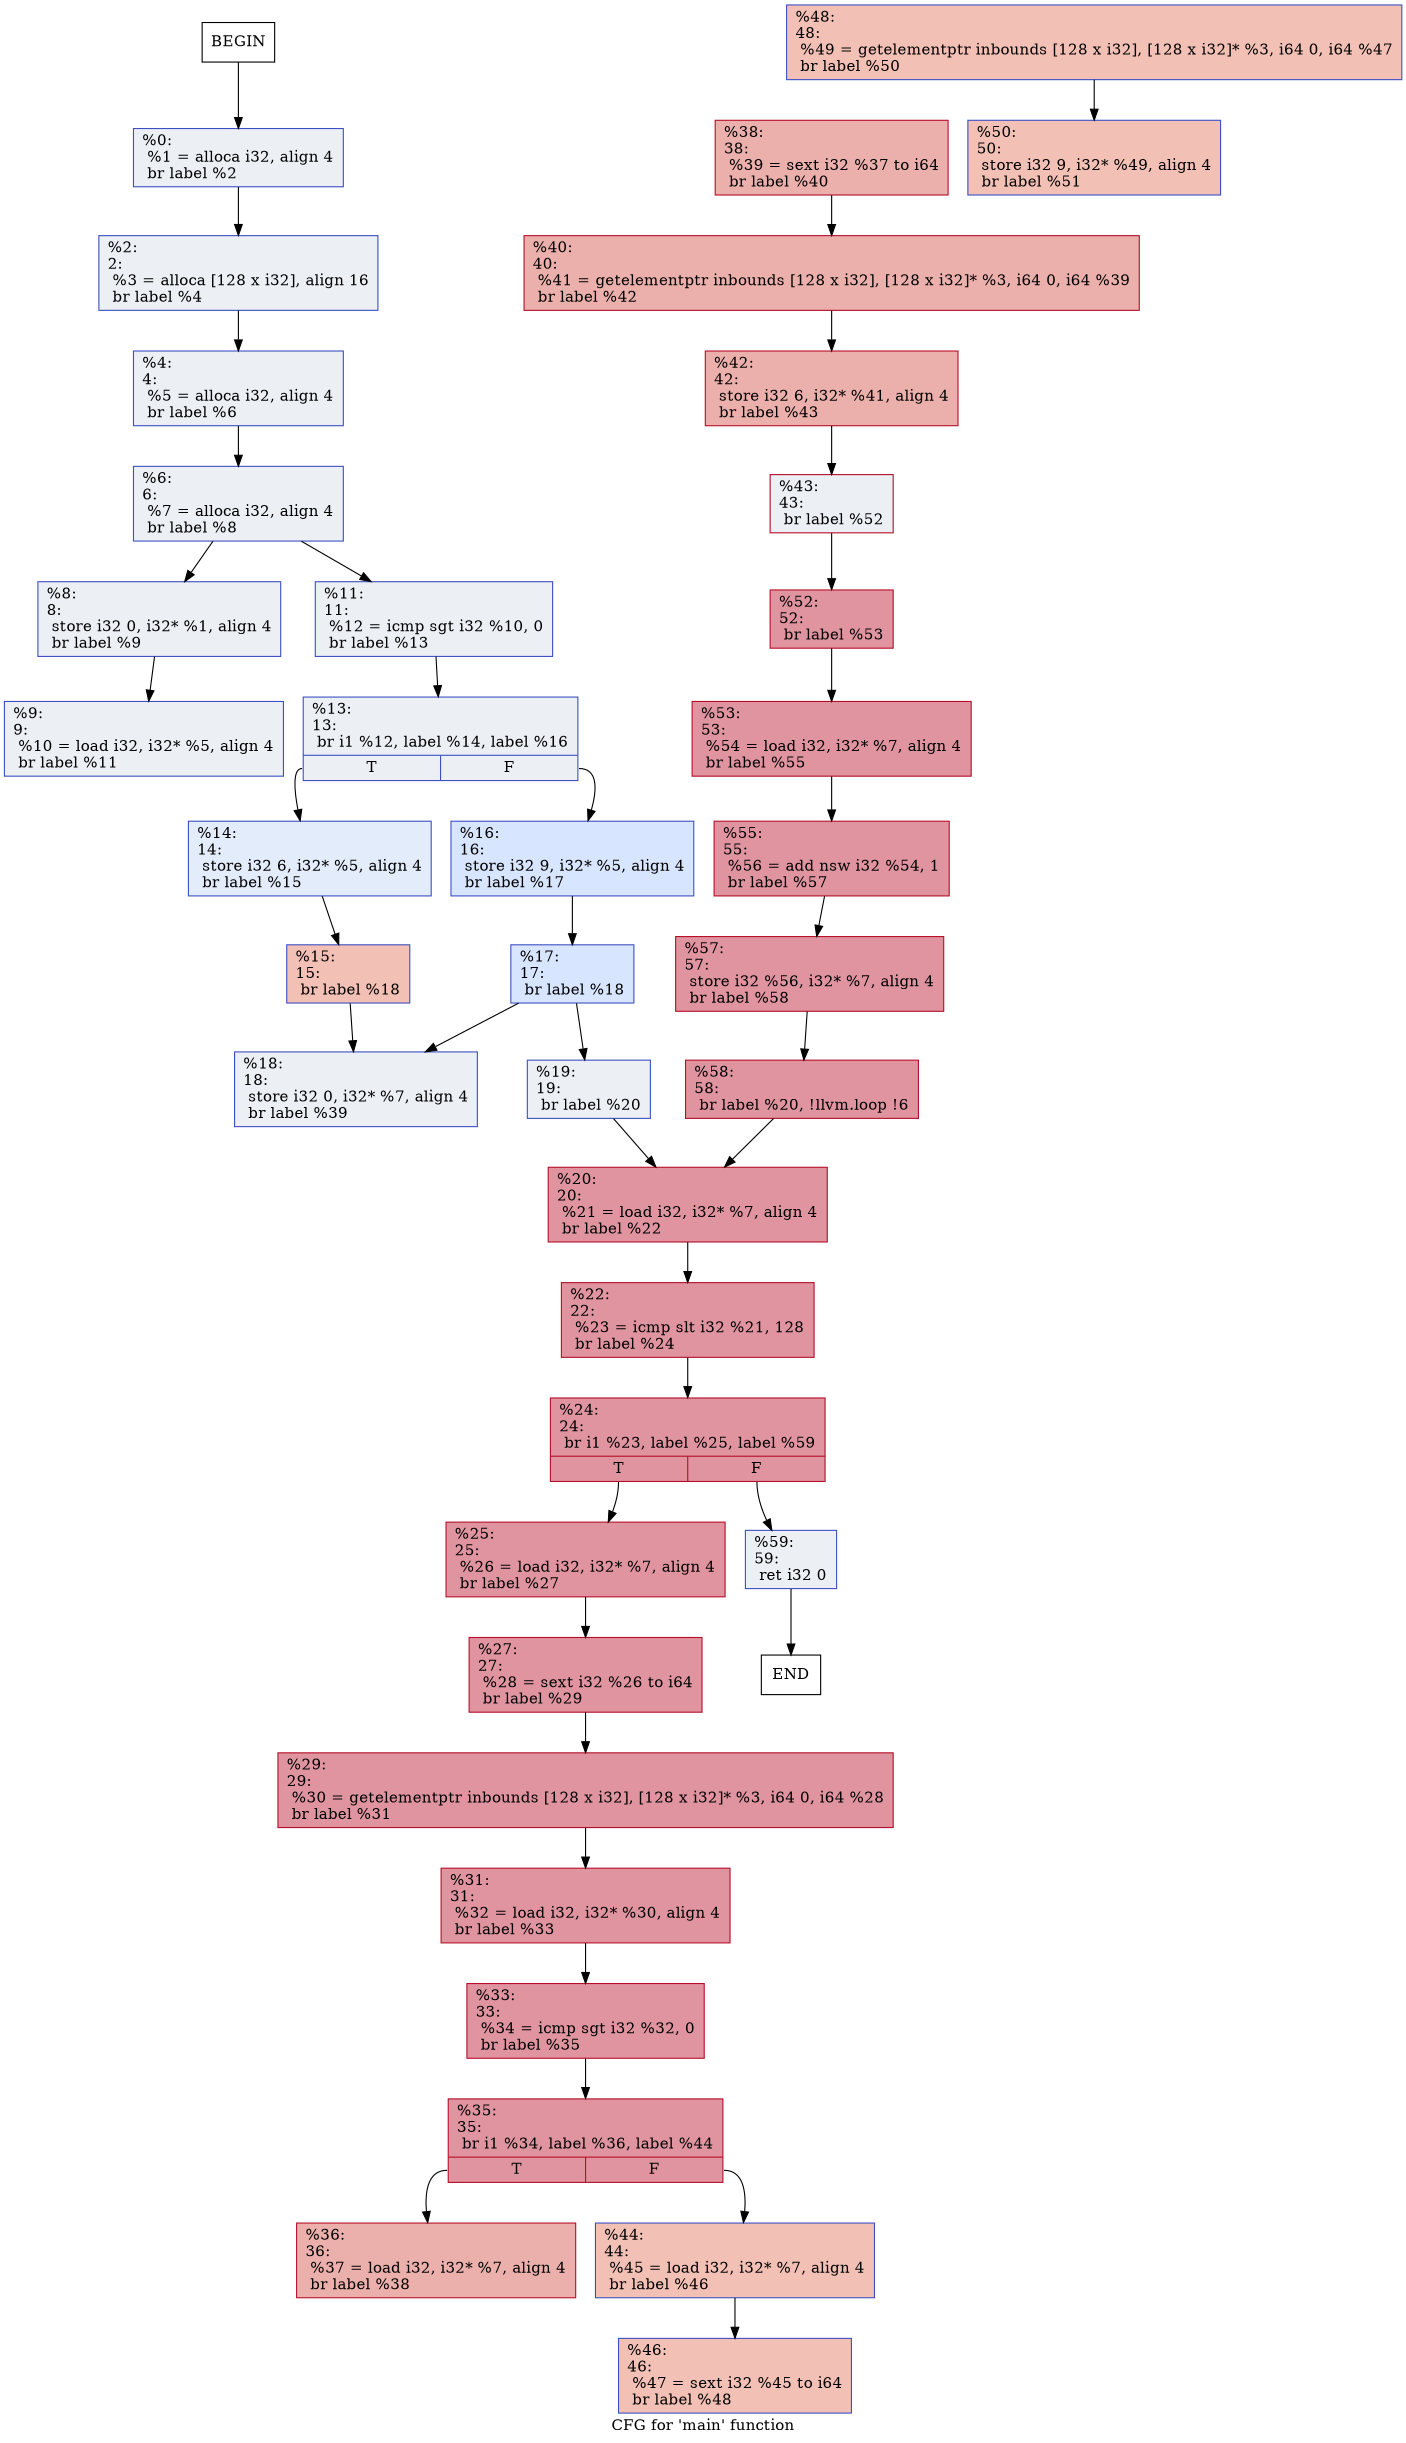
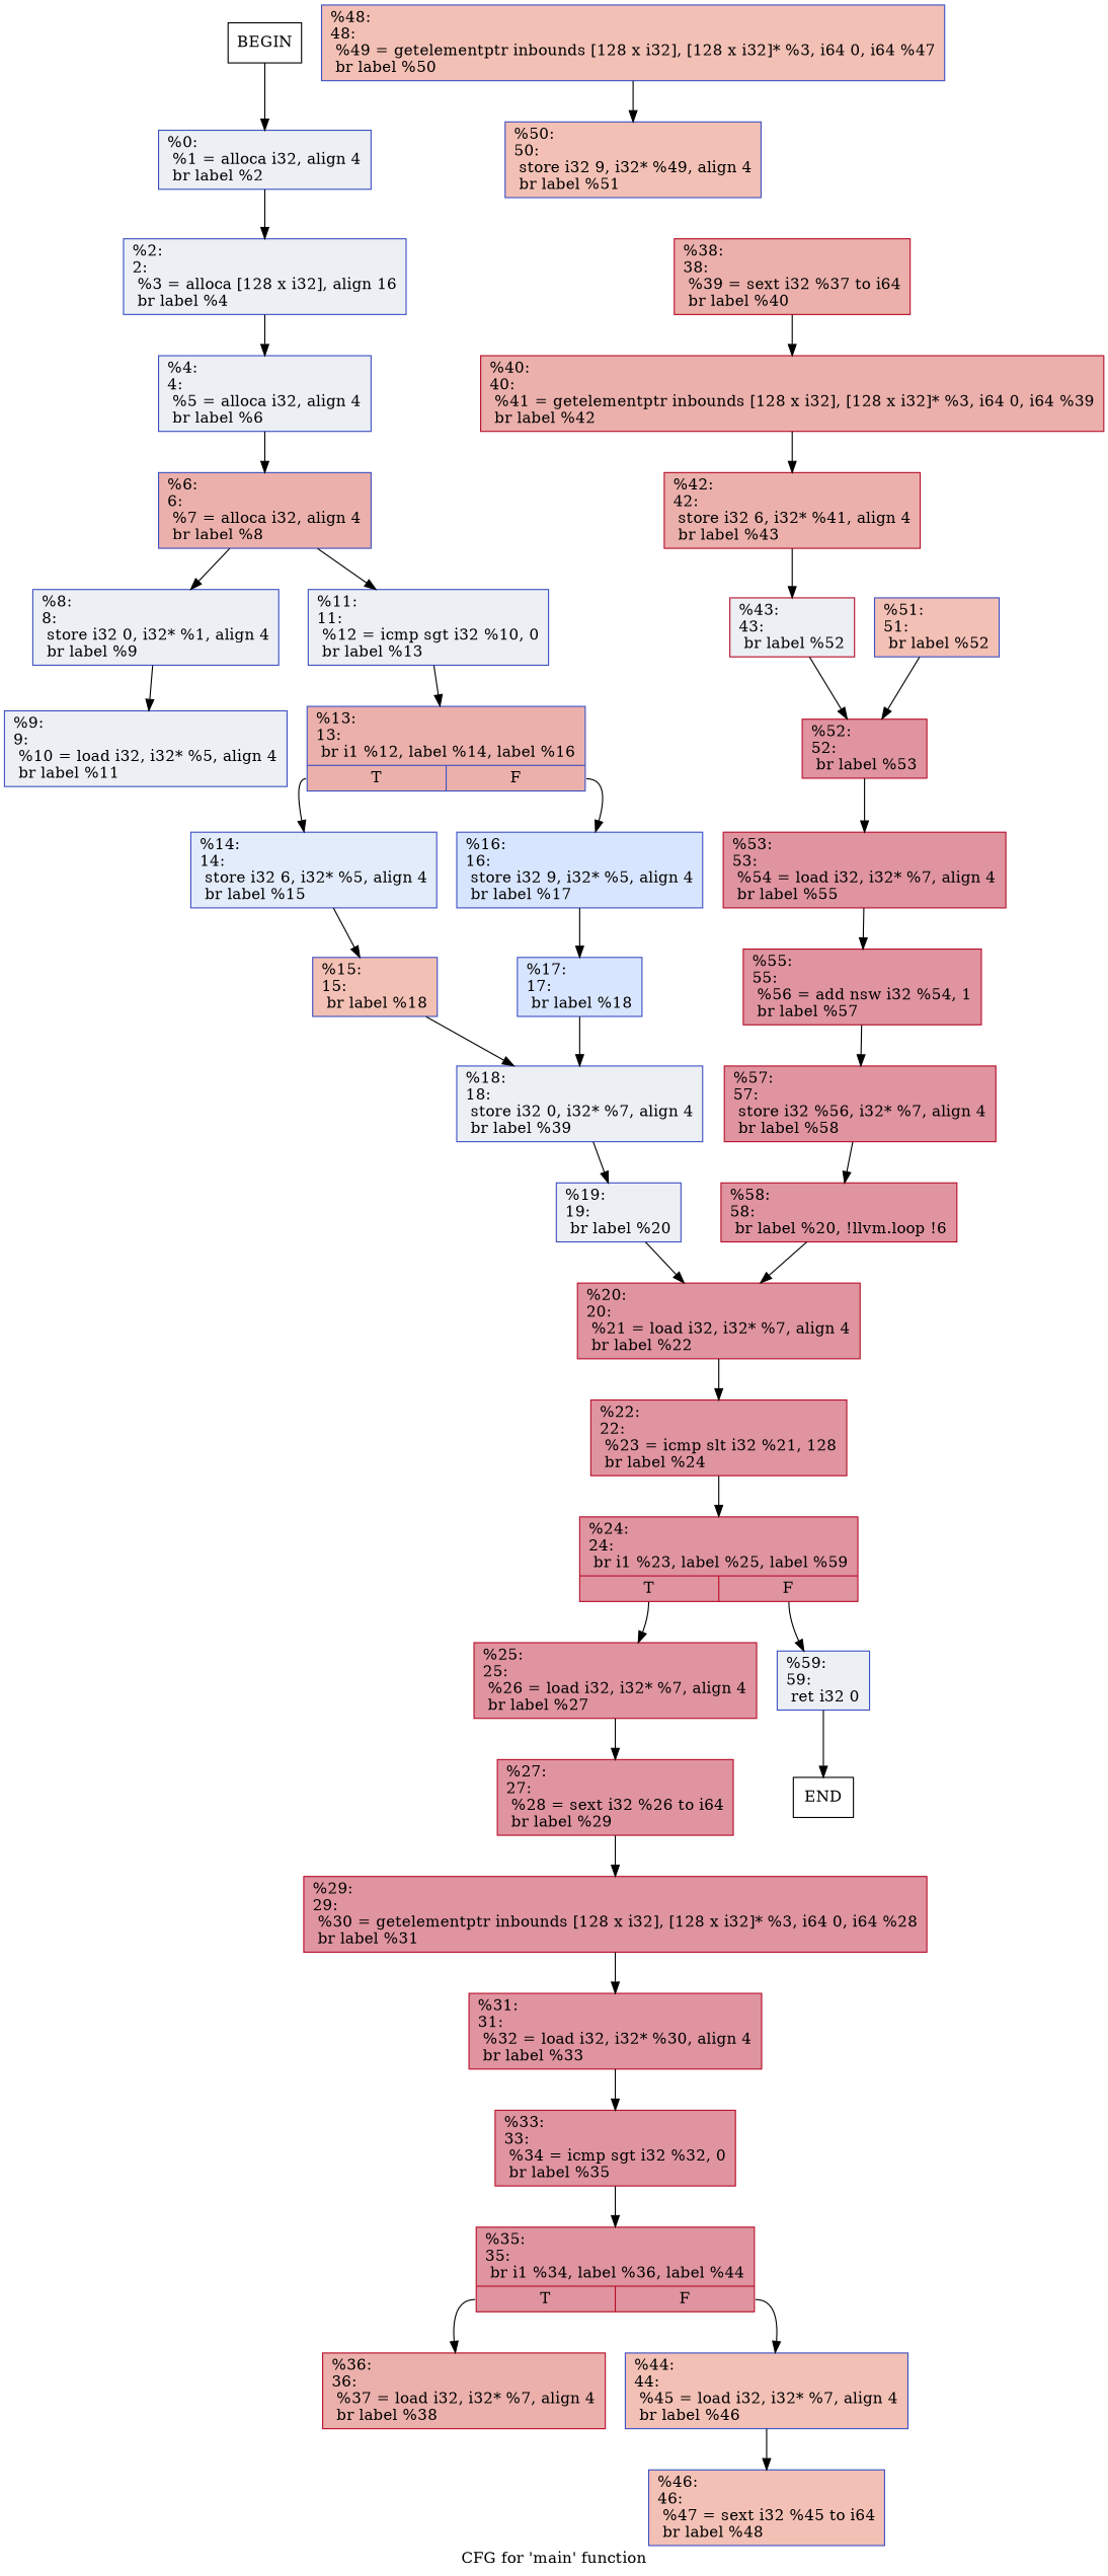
  digraph {
    label="CFG for 'main' function"
    node [shape=record color="#3d50c3ff" fillcolor="#b70d2870" style=filled]
    n1 [label=BEGIN color="" fillcolor="" style=""]
    n2 [fillcolor="#d4dbe670" label="{%0:\l  %1 = alloca i32, align 4\l  br label %2\l}"]
    n3 [fillcolor="#d4dbe670" label="{%2:\l2:                                                \l  %3 = alloca [128 x i32], align 16\l  br label %4\l}"]
    n4 [label=END color="" fillcolor="" style=""]
    n5 [fillcolor="#d4dbe670" label="{%4:\l4:                                                \l  %5 = alloca i32, align 4\l  br label %6\l}"]
-   n6 [fillcolor="#d4dbe670" label="{%6:\l6:                                                \l  %7 = alloca i32, align 4\l  br label %8\l}"]
+   n6 [fillcolor="#d24b4070" label="{%6:\l6:                                                \l  %7 = alloca i32, align 4\l  br label %8\l}"]
    n7 [fillcolor="#d4dbe670" label="{%8:\l8:                                                \l  store i32 0, i32* %1, align 4\l  br label %9\l}"]
    n8 [fillcolor="#d4dbe670" label="{%11:\l11:                                               \l  %12 = icmp sgt i32 %10, 0\l  br label %13\l}"]
    n9 [fillcolor="#d4dbe670" label="{%9:\l9:                                                \l  %10 = load i32, i32* %5, align 4\l  br label %11\l}"]
-   n10 [fillcolor="#d4dbe670" label="{%13:\l13:                                               \l  br i1 %12, label %14, label %16\l|{<s0>T|<s1>F}}"]
+   n10 [fillcolor="#d24b4070" label="{%13:\l13:                                               \l  br i1 %12, label %14, label %16\l|{<s0>T|<s1>F}}"]
    n11 [fillcolor="#bfd3f670" label="{%14:\l14:                                               \l  store i32 6, i32* %5, align 4\l  br label %15\l}"]
    n12 [fillcolor="#a7c5fe70" label="{%16:\l16:                                               \l  store i32 9, i32* %5, align 4\l  br label %17\l}"]
    n13 [fillcolor="#e5705870" label="{%15:\l15:                                               \l  br label %18\l}"]
    n14 [fillcolor="#a7c5fe70" label="{%17:\l17:                                               \l  br label %18\l}"]
    n15 [fillcolor="#d4dbe670" label="{%18:\l18:                                               \l  store i32 0, i32* %7, align 4\l  br label %39\l}"]
    n16 [fillcolor="#d4dbe670" label="{%19:\l19:                                               \l  br label %20\l}"]
    n17 [color="#b70d28ff" label="{%20:\l20:                                               \l  %21 = load i32, i32* %7, align 4\l  br label %22\l}"]
    n18 [color="#b70d28ff" label="{%22:\l22:                                               \l  %23 = icmp slt i32 %21, 128\l  br label %24\l}"]
    n19 [color="#b70d28ff" label="{%24:\l24:                                               \l  br i1 %23, label %25, label %59\l|{<s0>T|<s1>F}}"]
    n20 [color="#b70d28ff" label="{%25:\l25:                                               \l  %26 = load i32, i32* %7, align 4\l  br label %27\l}"]
    n21 [fillcolor="#d4dbe670" label="{%59:\l59:                                               \l  ret i32 0\l}"]
    n22 [color="#b70d28ff" label="{%27:\l27:                                               \l  %28 = sext i32 %26 to i64\l  br label %29\l}"]
    n23 [color="#b70d28ff" label="{%29:\l29:                                               \l  %30 = getelementptr inbounds [128 x i32], [128 x i32]* %3, i64 0, i64 %28\l  br label %31\l}"]
    n24 [color="#b70d28ff" label="{%31:\l31:                                               \l  %32 = load i32, i32* %30, align 4\l  br label %33\l}"]
    n25 [color="#b70d28ff" label="{%33:\l33:                                               \l  %34 = icmp sgt i32 %32, 0\l  br label %35\l}"]
    n26 [color="#b70d28ff" label="{%35:\l35:                                               \l  br i1 %34, label %36, label %44\l|{<s0>T|<s1>F}}"]
    n27 [color="#b70d28ff" fillcolor="#d24b4070" label="{%36:\l36:                                               \l  %37 = load i32, i32* %7, align 4\l  br label %38\l}"]
    n28 [fillcolor="#e5705870" label="{%44:\l44:                                               \l  %45 = load i32, i32* %7, align 4\l  br label %46\l}"]
    n29 [fillcolor="#e5705870" label="{%46:\l46:                                               \l  %47 = sext i32 %45 to i64\l  br label %48\l}"]
    n30 [color="#b70d28ff" fillcolor="#d24b4070" label="{%38:\l38:                                               \l  %39 = sext i32 %37 to i64\l  br label %40\l}"]
    n31 [color="#b70d28ff" fillcolor="#d24b4070" label="{%40:\l40:                                               \l  %41 = getelementptr inbounds [128 x i32], [128 x i32]* %3, i64 0, i64 %39\l  br label %42\l}"]
    n32 [color="#b70d28ff" fillcolor="#d24b4070" label="{%42:\l42:                                               \l  store i32 6, i32* %41, align 4\l  br label %43\l}"]
    n33 [color="#b70d28ff" fillcolor="#d4dbe670" label="{%43:\l43:                                               \l  br label %52\l}"]
    n34 [color="#b70d28ff" label="{%52:\l52:                                               \l  br label %53\l}"]
    n35 [color="#b70d28ff" label="{%53:\l53:                                               \l  %54 = load i32, i32* %7, align 4\l  br label %55\l}"]
    n36 [color="#b70d28ff" label="{%55:\l55:                                               \l  %56 = add nsw i32 %54, 1\l  br label %57\l}"]
    n37 [fillcolor="#e5705870" label="{%48:\l48:                                               \l  %49 = getelementptr inbounds [128 x i32], [128 x i32]* %3, i64 0, i64 %47\l  br label %50\l}"]
    n38 [fillcolor="#e5705870" label="{%50:\l50:                                               \l  store i32 9, i32* %49, align 4\l  br label %51\l}"]
+   n39 [fillcolor="#e5705870" label="{%51:\l51:                                               \l  br label %52\l}"]
    n40 [color="#b70d28ff" label="{%57:\l57:                                               \l  store i32 %56, i32* %7, align 4\l  br label %58\l}"]
    n41 [color="#b70d28ff" label="{%58:\l58:                                               \l  br label %20, !llvm.loop !6\l}"]
    n1 -> n2
    n2 -> n3
    n3 -> n5
    n5 -> n6
    n6 -> n7
    n6 -> n8
    n7 -> n9
    n8 -> n10
    n10 -> n11 [tailport=s0]
    n10 -> n12 [tailport=s1]
    n11 -> n13
    n12 -> n14
    n13 -> n15
    n14 -> n15
-   n14 -> n16
+   n15 -> n16
    n16 -> n17
    n17 -> n18
    n18 -> n19
    n19 -> n20 [tailport=s0]
    n19 -> n21 [tailport=s1]
    n20 -> n22
    n21 -> n4
    n22 -> n23
    n23 -> n24
    n24 -> n25
    n25 -> n26
    n26 -> n27 [tailport=s0]
    n26 -> n28 [tailport=s1]
    n28 -> n29
    n30 -> n31
    n31 -> n32
    n32 -> n33
    n33 -> n34
    n34 -> n35
    n35 -> n36
    n36 -> n40
    n37 -> n38
+   n39 -> n34
    n40 -> n41
    n41 -> n17
  }
